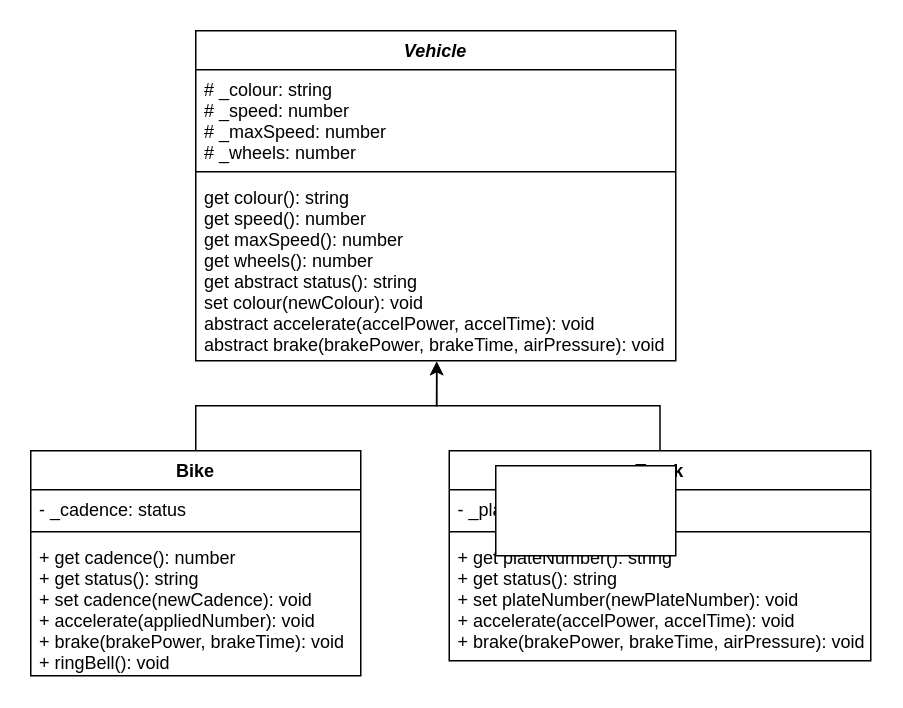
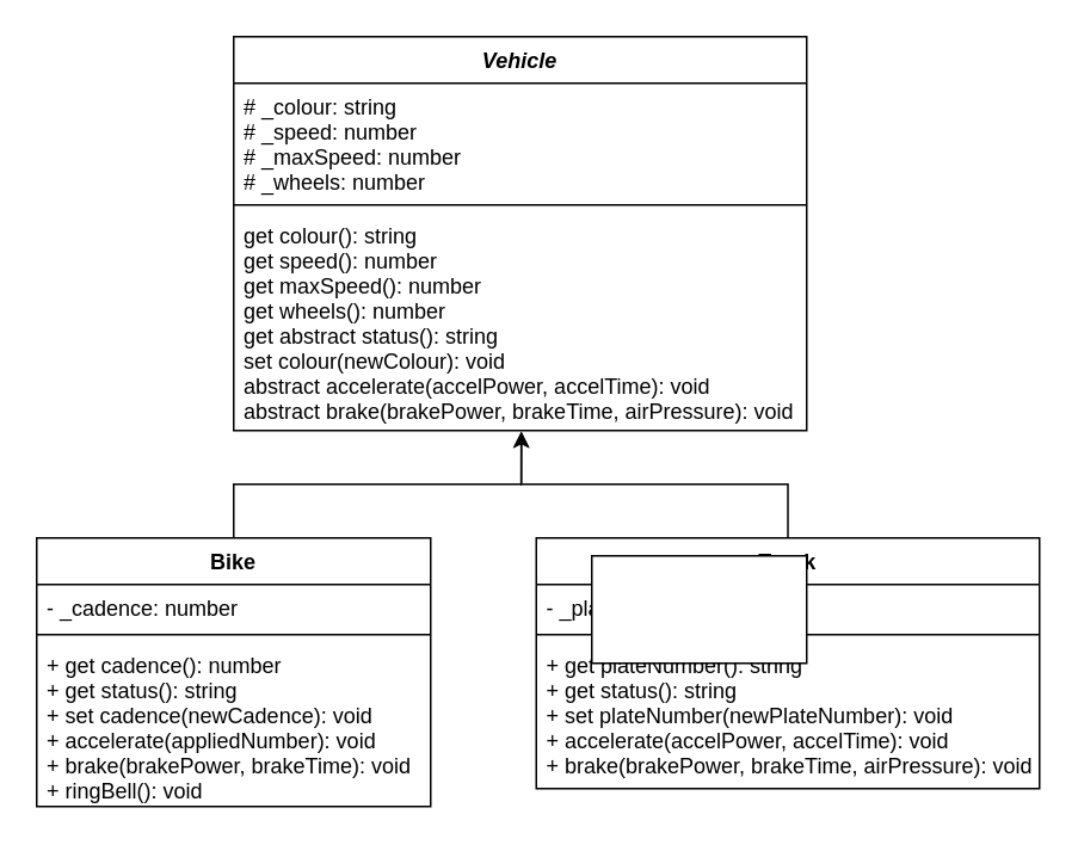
  <mxCell id="0" />
  <mxCell id="1" parent="0" />
  <mxCell id="2" value="Vehicle" style="swimlane;fontStyle=3;align=center;verticalAlign=top;childLayout=stackLayout;horizontal=1;startSize=26;horizontalStack=0;resizeParent=1;resizeParentMax=0;resizeLast=0;collapsible=1;marginBottom=0;" parent="1" vertex="1"><mxGeometry x="130" y="20" width="320" height="220" as="geometry"><mxRectangle x="40" y="40" width="110" height="30" as="alternateBounds" /></mxGeometry></mxCell>
  <mxCell id="3" value="# _colour: string&#10;# _speed: number&#10;# _maxSpeed: number&#10;# _wheels: number" style="text;strokeColor=none;fillColor=none;align=left;verticalAlign=top;spacingLeft=4;spacingRight=4;overflow=hidden;rotatable=0;points=[[0,0.5],[1,0.5]];portConstraint=eastwest;" parent="2" vertex="1"><mxGeometry y="26" width="320" height="64" as="geometry" /></mxCell>
  <mxCell id="4" value="" style="line;strokeWidth=1;fillColor=none;align=left;verticalAlign=middle;spacingTop=-1;spacingLeft=3;spacingRight=3;rotatable=0;labelPosition=right;points=[];portConstraint=eastwest;strokeColor=inherit;" parent="2" vertex="1"><mxGeometry y="90" width="320" height="8" as="geometry" /></mxCell>
  <mxCell id="5" value="get colour(): string&#10;get speed(): number&#10;get maxSpeed(): number&#10;get wheels(): number&#10;get abstract status(): string&#10;set colour(newColour): void&#10;abstract accelerate(accelPower, accelTime): void&#10;abstract brake(brakePower, brakeTime, airPressure): void" style="text;strokeColor=none;fillColor=none;align=left;verticalAlign=top;spacingLeft=4;spacingRight=4;overflow=hidden;rotatable=0;points=[[0,0.5],[1,0.5]];portConstraint=eastwest;" parent="2" vertex="1"><mxGeometry y="98" width="320" height="122" as="geometry" /></mxCell>
  <mxCell id="6" style="edgeStyle=orthogonalEdgeStyle;html=1;entryX=0.502;entryY=1.004;entryDx=0;entryDy=0;entryPerimeter=0;rounded=0;" parent="1" source="7" target="5" edge="1"><mxGeometry relative="1" as="geometry" /></mxCell>
  <mxCell id="7" value="Bike" style="swimlane;fontStyle=1;align=center;verticalAlign=top;childLayout=stackLayout;horizontal=1;startSize=26;horizontalStack=0;resizeParent=1;resizeParentMax=0;resizeLast=0;collapsible=1;marginBottom=0;" parent="1" vertex="1"><mxGeometry x="20" y="300" width="220" height="150" as="geometry"><mxRectangle x="40" y="40" width="110" height="30" as="alternateBounds" /></mxGeometry></mxCell>
- <mxCell id="8" value="- _cadence: status" style="text;strokeColor=none;fillColor=none;align=left;verticalAlign=top;spacingLeft=4;spacingRight=4;overflow=hidden;rotatable=0;points=[[0,0.5],[1,0.5]];portConstraint=eastwest;" parent="7" vertex="1"><mxGeometry y="26" width="220" height="24" as="geometry" /></mxCell>
+ <mxCell id="8" value="- _cadence: number" style="text;strokeColor=none;fillColor=none;align=left;verticalAlign=top;spacingLeft=4;spacingRight=4;overflow=hidden;rotatable=0;points=[[0,0.5],[1,0.5]];portConstraint=eastwest;" parent="7" vertex="1"><mxGeometry y="26" width="220" height="24" as="geometry" /></mxCell>
  <mxCell id="9" value="" style="line;strokeWidth=1;fillColor=none;align=left;verticalAlign=middle;spacingTop=-1;spacingLeft=3;spacingRight=3;rotatable=0;labelPosition=right;points=[];portConstraint=eastwest;strokeColor=inherit;" parent="7" vertex="1"><mxGeometry y="50" width="220" height="8" as="geometry" /></mxCell>
  <mxCell id="10" value="+ get cadence(): number&#10;+ get status(): string&#10;+ set cadence(newCadence): void&#10;+ accelerate(appliedNumber): void&#10;+ brake(brakePower, brakeTime): void&#10;+ ringBell(): void" style="text;strokeColor=none;fillColor=none;align=left;verticalAlign=top;spacingLeft=4;spacingRight=4;overflow=hidden;rotatable=0;points=[[0,0.5],[1,0.5]];portConstraint=eastwest;" parent="7" vertex="1"><mxGeometry y="58" width="220" height="92" as="geometry" /></mxCell>
  <mxCell id="11" style="edgeStyle=orthogonalEdgeStyle;rounded=0;html=1;entryX=0.502;entryY=1.006;entryDx=0;entryDy=0;entryPerimeter=0;" parent="1" source="12" target="5" edge="1"><mxGeometry relative="1" as="geometry" /></mxCell>
  <mxCell id="12" value="Truck" style="swimlane;fontStyle=1;align=center;verticalAlign=top;childLayout=stackLayout;horizontal=1;startSize=26;horizontalStack=0;resizeParent=1;resizeParentMax=0;resizeLast=0;collapsible=1;marginBottom=0;" parent="1" vertex="1"><mxGeometry x="299" y="300" width="281" height="140" as="geometry"><mxRectangle x="40" y="40" width="110" height="30" as="alternateBounds" /></mxGeometry></mxCell>
  <mxCell id="13" value="- _plateNumber: string" style="text;strokeColor=none;fillColor=none;align=left;verticalAlign=top;spacingLeft=4;spacingRight=4;overflow=hidden;rotatable=0;points=[[0,0.5],[1,0.5]];portConstraint=eastwest;" parent="12" vertex="1"><mxGeometry y="26" width="281" height="24" as="geometry" /></mxCell>
  <mxCell id="14" value="" style="line;strokeWidth=1;fillColor=none;align=left;verticalAlign=middle;spacingTop=-1;spacingLeft=3;spacingRight=3;rotatable=0;labelPosition=right;points=[];portConstraint=eastwest;strokeColor=inherit;" parent="12" vertex="1"><mxGeometry y="50" width="281" height="8" as="geometry" /></mxCell>
  <mxCell id="15" value="+ get plateNumber(): string&#10;+ get status(): string&#10;+ set plateNumber(newPlateNumber): void&#10;+ accelerate(accelPower, accelTime): void&#10;+ brake(brakePower, brakeTime, airPressure): void" style="text;strokeColor=none;fillColor=none;align=left;verticalAlign=top;spacingLeft=4;spacingRight=4;overflow=hidden;rotatable=0;points=[[0,0.5],[1,0.5]];portConstraint=eastwest;" parent="12" vertex="1"><mxGeometry y="58" width="281" height="82" as="geometry" /></mxCell>
  <mxCell id="16" value="" style="whiteSpace=wrap;html=1;" vertex="1" parent="1"><mxGeometry x="330" y="310" width="120" height="60" as="geometry" /></mxCell>
